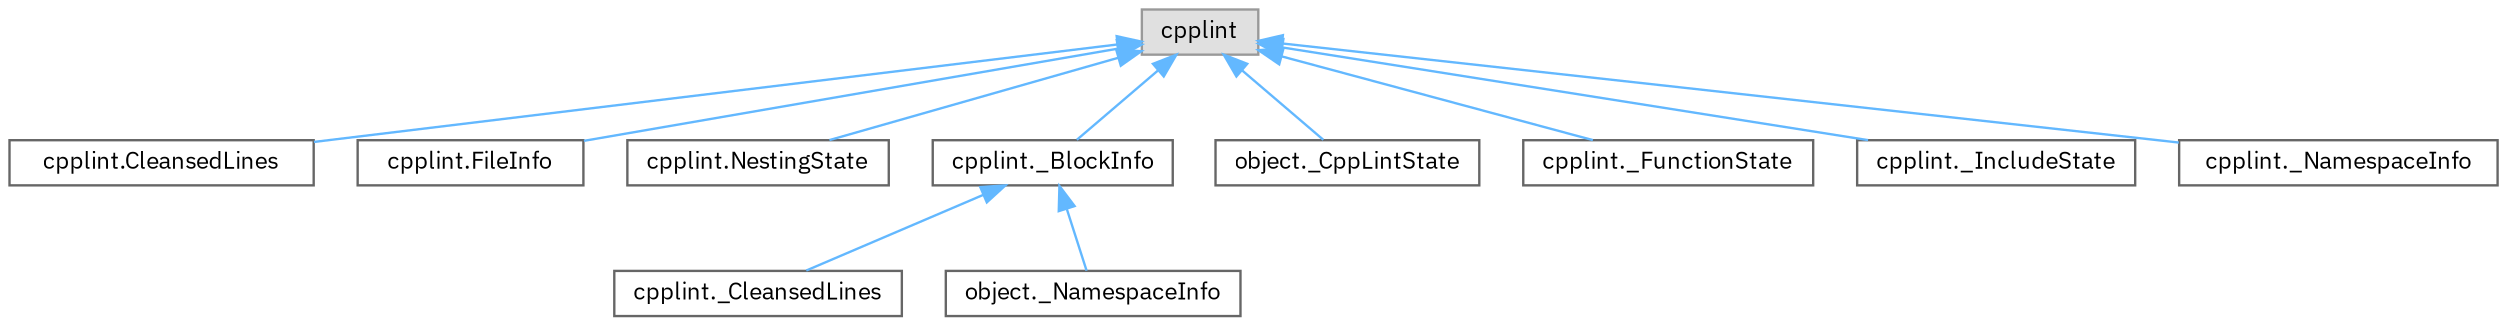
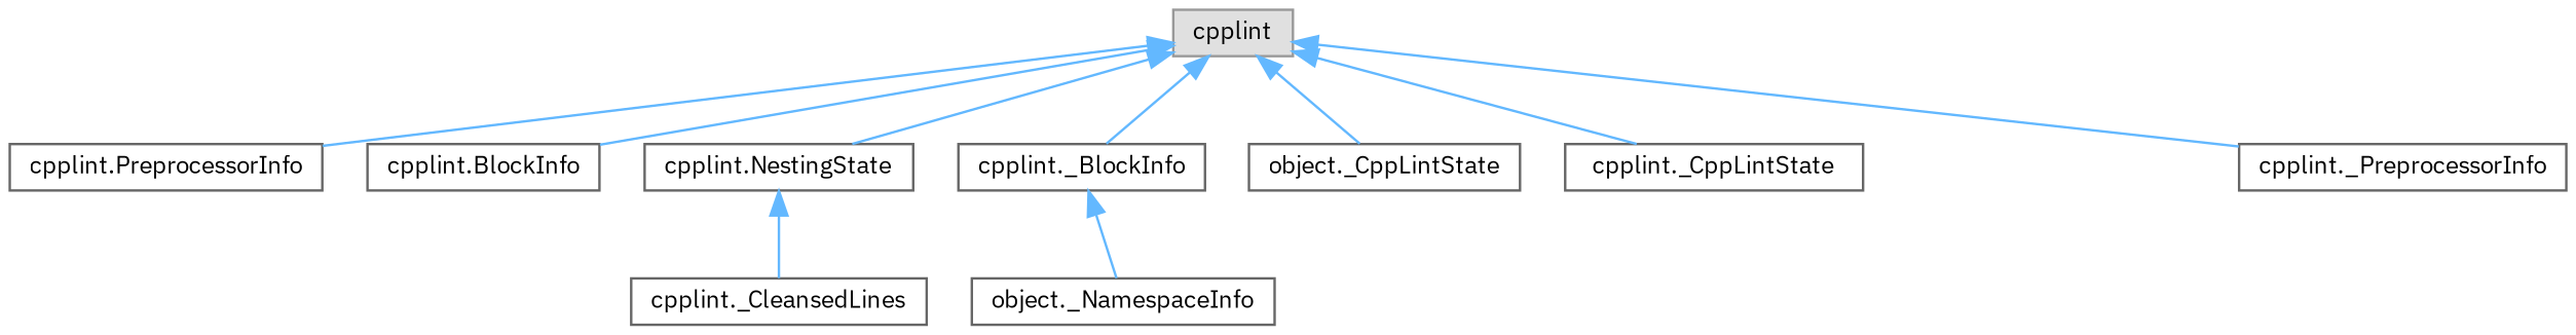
  digraph {
    fontname="IBM Plex Sans"
    rankdir=TB
    node [color=grey40 fillcolor=white fontname="IBM Plex Sans" fontsize=10 shape=box style=filled]
    edge [color=steelblue1 dir=back fontname="IBM Plex Sans" fontsize=10 labelfontname=Helvetica labelfontsize=10 style=solid]
    n1 [color=grey60 fillcolor="#E0E0E0" height=0.2 label=cpplint width=0.4]
-   n2 [height=0.2 label="cpplint.CleansedLines" width=0.4]
-   n3 [height=0.2 label="cpplint.FileInfo" width=0.4]
+   n2 [height=0.2 label="cpplint.PreprocessorInfo" width=0.4]
+   n3 [height=0.2 label="cpplint.BlockInfo" width=0.4]
    n4 [height=0.2 label="cpplint.NestingState" width=0.4]
    n5 [height=0.2 label="cpplint._BlockInfo" width=0.4]
    n6 [height=0.2 label="object._CppLintState" width=0.4]
-   n7 [height=0.2 label="cpplint._FunctionState" width=0.4]
-   n8 [height=0.2 label="cpplint._IncludeState" width=0.4]
-   n9 [height=0.2 label="cpplint._NamespaceInfo" width=0.4]
+   n7 [height=0.2 label="cpplint._CppLintState" width=0.4]
+   n9 [height=0.2 label="cpplint._PreprocessorInfo" width=0.4]
    n10 [height=0.2 label="cpplint._CleansedLines" width=0.4]
    n11 [height=0.2 label="object._NamespaceInfo" width=0.4]
    n1 -> n2
    n1 -> n3
    n1 -> n4
    n1 -> n5
    n1 -> n6
    n1 -> n7
-   n1 -> n8
    n1 -> n9
-   n5 -> n10
+   n4 -> n10
    n5 -> n11
  }
